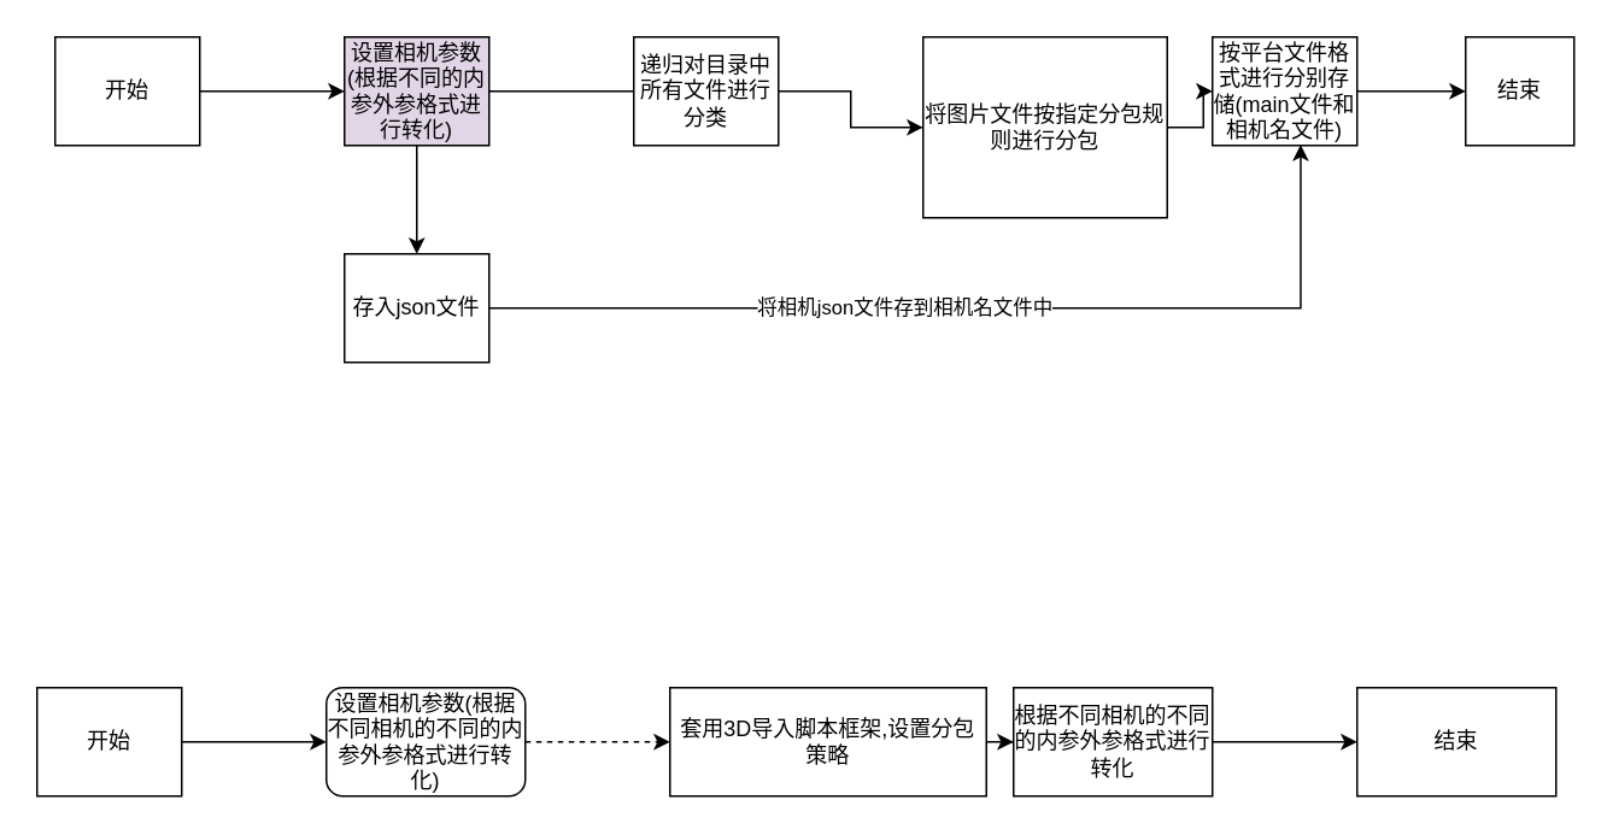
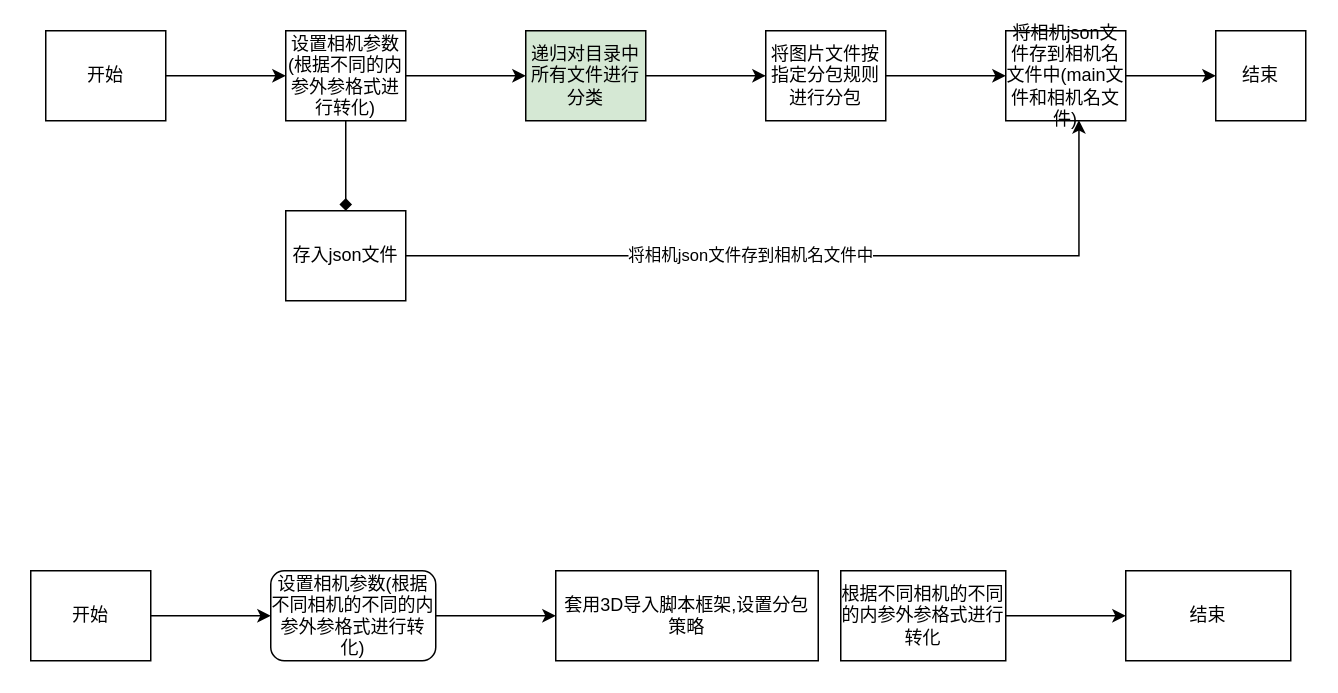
  <mxCell id="0" />
  <mxCell id="1" parent="0" />
  <mxCell id="2" value="" style="edgeStyle=orthogonalEdgeStyle;rounded=0;orthogonalLoop=1;jettySize=auto;html=1;" edge="1" parent="1" source="3" target="6"><mxGeometry relative="1" as="geometry" /></mxCell>
  <mxCell id="3" value="开始" style="rounded=0;whiteSpace=wrap;html=1;" vertex="1" parent="1"><mxGeometry x="30" y="20" width="80" height="60" as="geometry" /></mxCell>
- <mxCell id="4" value="" style="edgeStyle=orthogonalEdgeStyle;rounded=0;orthogonalLoop=1;jettySize=auto;html=1;endArrow=none;" edge="1" parent="1" source="6" target="8"><mxGeometry relative="1" as="geometry" /></mxCell>
- <mxCell id="5" value="" style="edgeStyle=orthogonalEdgeStyle;rounded=0;orthogonalLoop=1;jettySize=auto;html=1;" edge="1" parent="1" source="6" target="9"><mxGeometry relative="1" as="geometry" /></mxCell>
- <mxCell id="6" value="设置相机参数(根据不同的内参外参格式进行转化)" style="rounded=0;whiteSpace=wrap;html=1;fillColor=#e1d5e7;" vertex="1" parent="1"><mxGeometry x="190" y="20" width="80" height="60" as="geometry" /></mxCell>
+ <mxCell id="4" value="" style="edgeStyle=orthogonalEdgeStyle;rounded=0;orthogonalLoop=1;jettySize=auto;html=1;" edge="1" parent="1" source="6" target="8"><mxGeometry relative="1" as="geometry" /></mxCell>
+ <mxCell id="5" value="" style="edgeStyle=orthogonalEdgeStyle;rounded=0;orthogonalLoop=1;jettySize=auto;html=1;endArrow=diamond;" edge="1" parent="1" source="6" target="9"><mxGeometry relative="1" as="geometry" /></mxCell>
+ <mxCell id="6" value="设置相机参数(根据不同的内参外参格式进行转化)" style="rounded=0;whiteSpace=wrap;html=1;" vertex="1" parent="1"><mxGeometry x="190" y="20" width="80" height="60" as="geometry" /></mxCell>
  <mxCell id="7" value="" style="edgeStyle=orthogonalEdgeStyle;rounded=0;orthogonalLoop=1;jettySize=auto;html=1;" edge="1" parent="1" source="8" target="11"><mxGeometry relative="1" as="geometry" /></mxCell>
- <mxCell id="8" value="递归对目录中所有文件进行分类" style="rounded=0;whiteSpace=wrap;html=1;" vertex="1" parent="1"><mxGeometry x="350" y="20" width="80" height="60" as="geometry" /></mxCell>
+ <mxCell id="8" value="递归对目录中所有文件进行分类" style="rounded=0;whiteSpace=wrap;html=1;fillColor=#d5e8d4;" vertex="1" parent="1"><mxGeometry x="350" y="20" width="80" height="60" as="geometry" /></mxCell>
  <mxCell id="9" value="存入json文件" style="rounded=0;whiteSpace=wrap;html=1;" vertex="1" parent="1"><mxGeometry x="190" y="140" width="80" height="60" as="geometry" /></mxCell>
  <mxCell id="10" value="" style="edgeStyle=orthogonalEdgeStyle;rounded=0;orthogonalLoop=1;jettySize=auto;html=1;" edge="1" parent="1" source="11" target="13"><mxGeometry relative="1" as="geometry" /></mxCell>
- <mxCell id="11" value="将图片文件按指定分包规则进行分包" style="rounded=0;whiteSpace=wrap;html=1;" vertex="1" parent="1"><mxGeometry x="510" y="20" width="135" height="100" as="geometry" /></mxCell>
+ <mxCell id="11" value="将图片文件按指定分包规则进行分包" style="rounded=0;whiteSpace=wrap;html=1;" vertex="1" parent="1"><mxGeometry x="510" y="20" width="80" height="60" as="geometry" /></mxCell>
  <mxCell id="12" value="" style="edgeStyle=orthogonalEdgeStyle;rounded=0;orthogonalLoop=1;jettySize=auto;html=1;" edge="1" parent="1" source="13" target="14"><mxGeometry relative="1" as="geometry" /></mxCell>
- <mxCell id="13" value="按平台文件格式进行分别存储(main文件和相机名文件)" style="rounded=0;whiteSpace=wrap;html=1;" vertex="1" parent="1"><mxGeometry x="670" y="20" width="80" height="60" as="geometry" /></mxCell>
+ <mxCell id="13" value="将相机json文件存到相机名文件中(main文件和相机名文件)" style="rounded=0;whiteSpace=wrap;html=1;" vertex="1" parent="1"><mxGeometry x="670" y="20" width="80" height="60" as="geometry" /></mxCell>
  <mxCell id="14" value="结束" style="whiteSpace=wrap;html=1;rounded=0;" vertex="1" parent="1"><mxGeometry x="810" y="20" width="60" height="60" as="geometry" /></mxCell>
  <mxCell id="15" style="edgeStyle=orthogonalEdgeStyle;rounded=0;orthogonalLoop=1;jettySize=auto;html=1;exitX=1;exitY=0.5;exitDx=0;exitDy=0;entryX=0.61;entryY=0.993;entryDx=0;entryDy=0;entryPerimeter=0;" edge="1" parent="1" source="9" target="13"><mxGeometry relative="1" as="geometry" /></mxCell>
  <mxCell id="16" value="将相机json文件存到相机名文件中" style="edgeLabel;html=1;align=center;verticalAlign=middle;resizable=0;points=[];" vertex="1" connectable="0" parent="15"><mxGeometry x="-0.149" y="1" relative="1" as="geometry"><mxPoint as="offset" /></mxGeometry></mxCell>
  <mxCell id="17" value="" style="edgeStyle=orthogonalEdgeStyle;rounded=0;orthogonalLoop=1;jettySize=auto;html=1;" edge="1" parent="1" source="18" target="20"><mxGeometry relative="1" as="geometry" /></mxCell>
  <mxCell id="18" value="开始" style="rounded=0;whiteSpace=wrap;html=1;" vertex="1" parent="1"><mxGeometry y="380" width="80" height="60" as="geometry" x="20" /></mxCell>
- <mxCell id="19" value="" style="edgeStyle=orthogonalEdgeStyle;rounded=0;orthogonalLoop=1;jettySize=auto;html=1;dashed=1;" edge="1" parent="1" source="20" target="22"><mxGeometry relative="1" as="geometry" /></mxCell>
+ <mxCell id="19" value="" style="edgeStyle=orthogonalEdgeStyle;rounded=0;orthogonalLoop=1;jettySize=auto;html=1;" edge="1" parent="1" source="20" target="22"><mxGeometry relative="1" as="geometry" /></mxCell>
  <mxCell id="20" value="设置相机参数(根据不同相机的不同的内参外参格式进行转化)" style="whiteSpace=wrap;html=1;rounded=1;" vertex="1" parent="1"><mxGeometry x="180" y="380" width="110" height="60" as="geometry" /></mxCell>
- <mxCell id="21" value="" style="edgeStyle=orthogonalEdgeStyle;rounded=0;orthogonalLoop=1;jettySize=auto;html=1;" edge="1" parent="1" source="22" target="24"><mxGeometry relative="1" as="geometry" /></mxCell>
  <mxCell id="22" value="套用3D导入脚本框架,设置分包策略" style="rounded=0;whiteSpace=wrap;html=1;" vertex="1" parent="1"><mxGeometry x="370" y="380" width="175" height="60" as="geometry" /></mxCell>
  <mxCell id="23" value="" style="edgeStyle=orthogonalEdgeStyle;rounded=0;orthogonalLoop=1;jettySize=auto;html=1;" edge="1" parent="1" source="24" target="25"><mxGeometry relative="1" as="geometry" /></mxCell>
  <mxCell id="24" value="根据不同相机的不同的内参外参格式进行转化" style="rounded=0;whiteSpace=wrap;html=1;" vertex="1" parent="1"><mxGeometry x="560" y="380" width="110" height="60" as="geometry" /></mxCell>
  <mxCell id="25" value="结束" style="rounded=0;whiteSpace=wrap;html=1;" vertex="1" parent="1"><mxGeometry x="750" y="380" width="110" height="60" as="geometry" /></mxCell>
